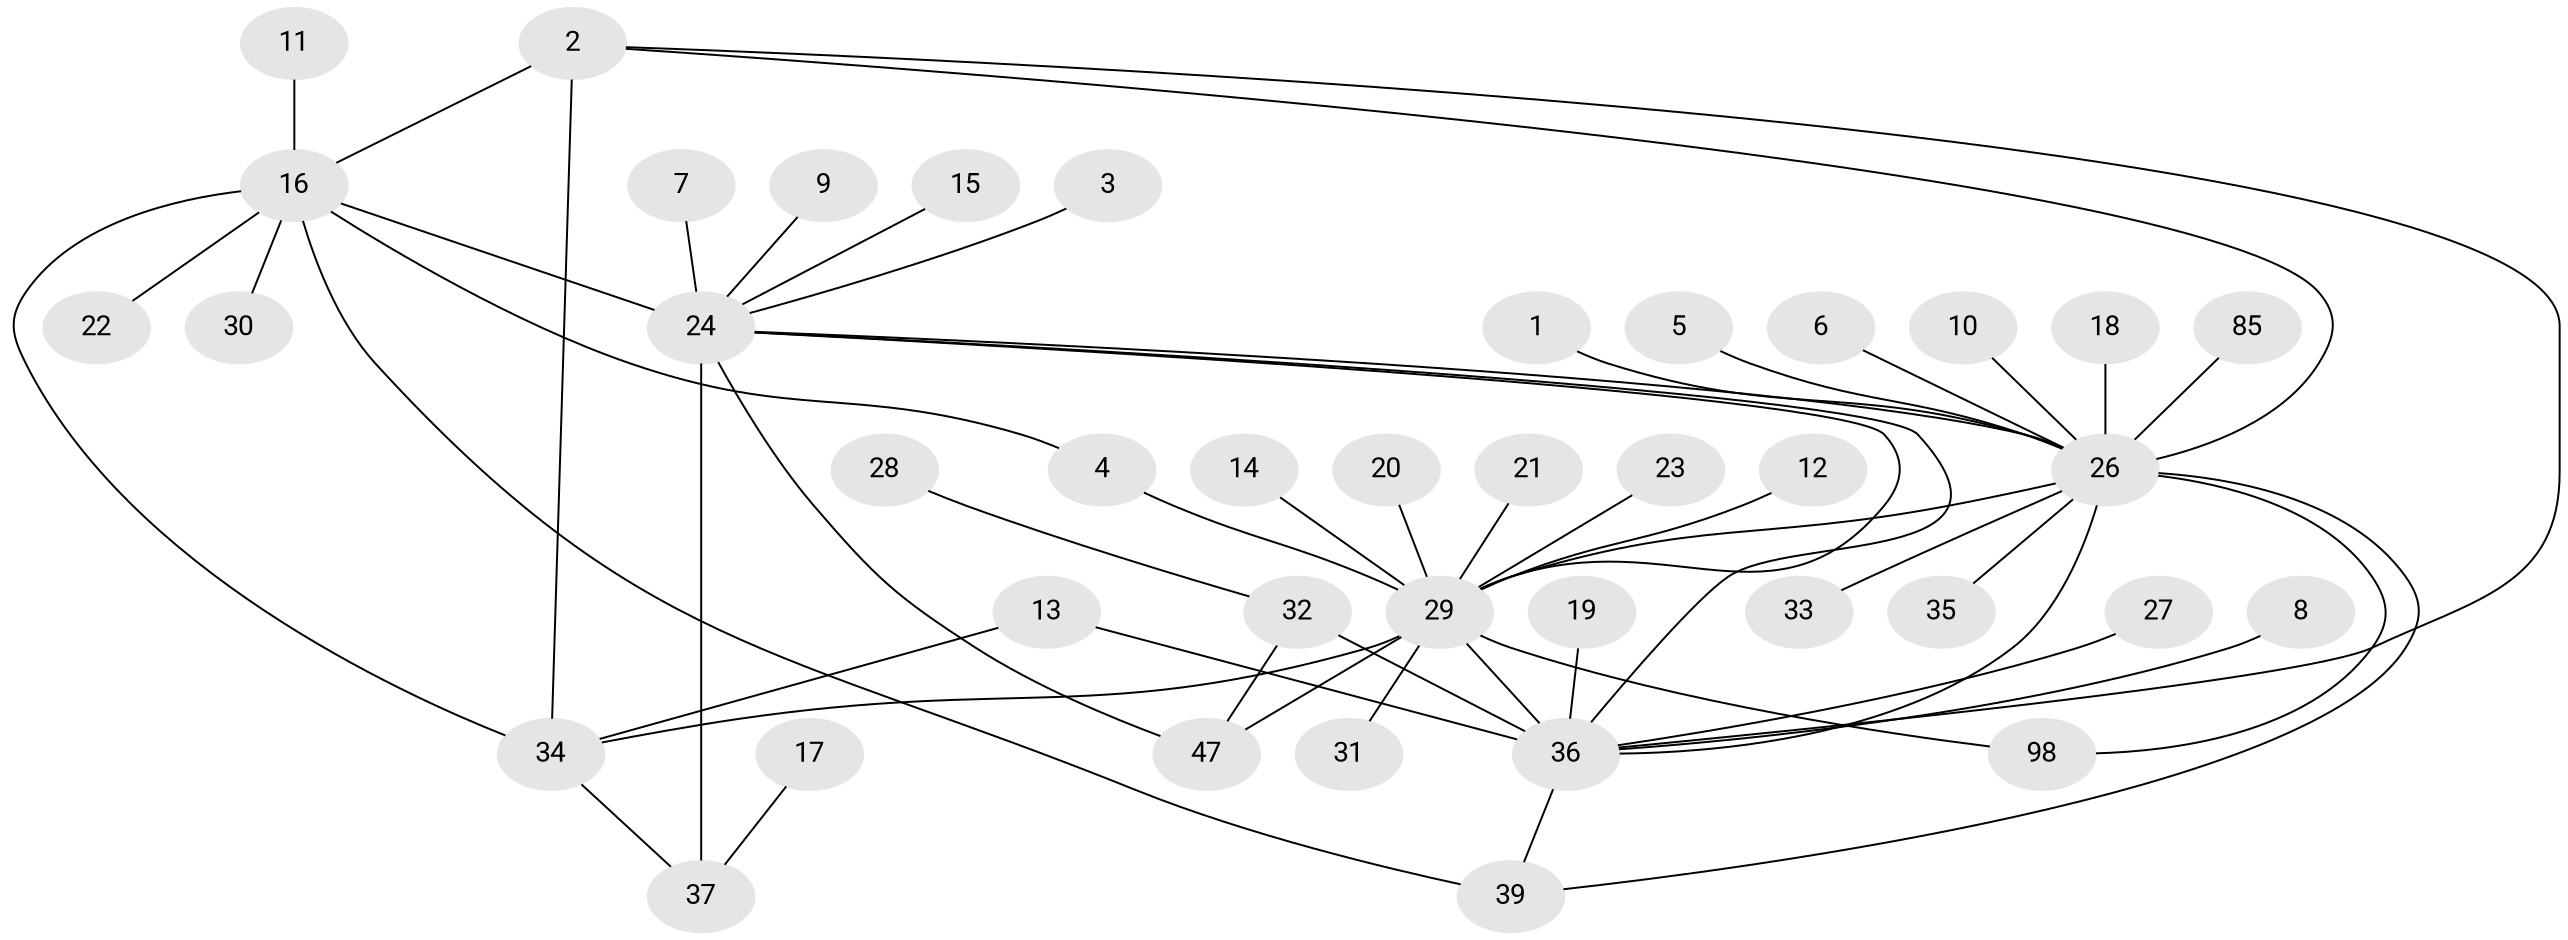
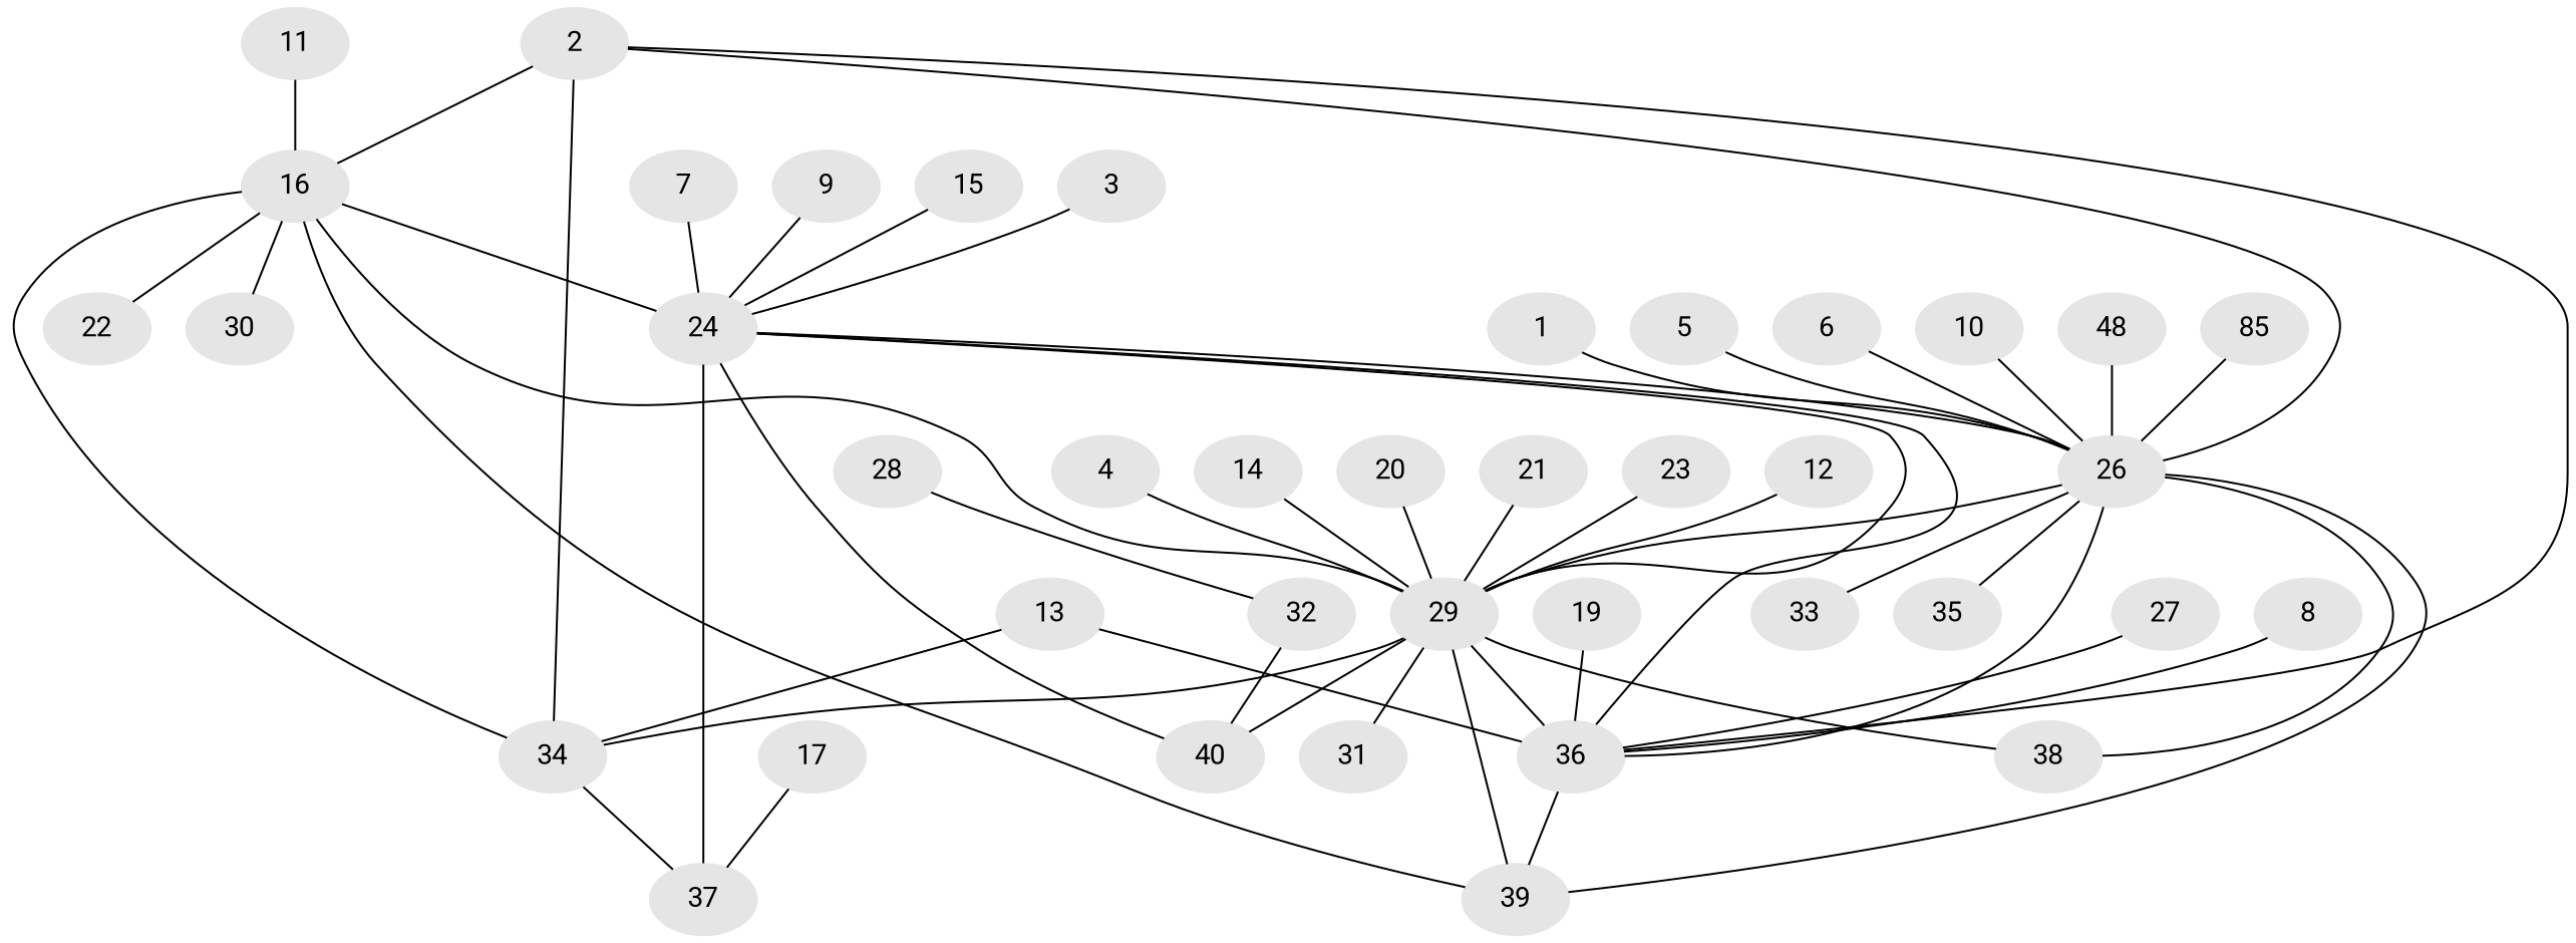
  graph {
    fontname=Roboto
    node [color=gray90 fontname=Roboto style=filled]
    edge [fontname=Roboto weight=1.0]
    1
    26
    36
    29
    33
    35
-   38 [label=98]
+   38
    39
    2
    16
    34
    24
    22
    30
    37
    3
-   40 [label=47]
+   40
    4
    31
    5
    6
    7
    8
    9
    10
    11
    12
    13
    14
    15
    17
-   18
+   18 [label=48]
    19
    20
    21
    23
    n37 [label=85]
    27
    28
    32
    1 -- 26
    26 -- 36
    26 -- 29
    26 -- 33
    26 -- 35
    26 -- 38
    26 -- 39
    36 -- 39
    29 -- 36
    29 -- 38
+   29 -- 39
    29 -- 34
    29 -- 40
    29 -- 31
    2 -- 26 [weight=2.0]
    2 -- 36
    2 -- 16
    2 -- 34 [weight=4.0]
-   16 -- 4
+   16 -- 29
    16 -- 39
    16 -- 34 [weight=4.0]
    16 -- 24 [weight=2.0]
    16 -- 22
    16 -- 30
    34 -- 37
    24 -- 26
    24 -- 36
    24 -- 29
    24 -- 37 [weight=5.0]
    24 -- 40
    3 -- 24
    4 -- 29
    5 -- 26
    6 -- 26
    7 -- 24
    8 -- 36
    9 -- 24
    10 -- 26
    11 -- 16
    12 -- 29
    13 -- 36
    13 -- 34
    14 -- 29
    15 -- 24
    17 -- 37
    18 -- 26 [weight=5.0]
    19 -- 36
    20 -- 29
    21 -- 29
    23 -- 29
    n37 -- 26
    27 -- 36
    28 -- 32
-   32 -- 36 [weight=5.0]
    32 -- 40
  }
